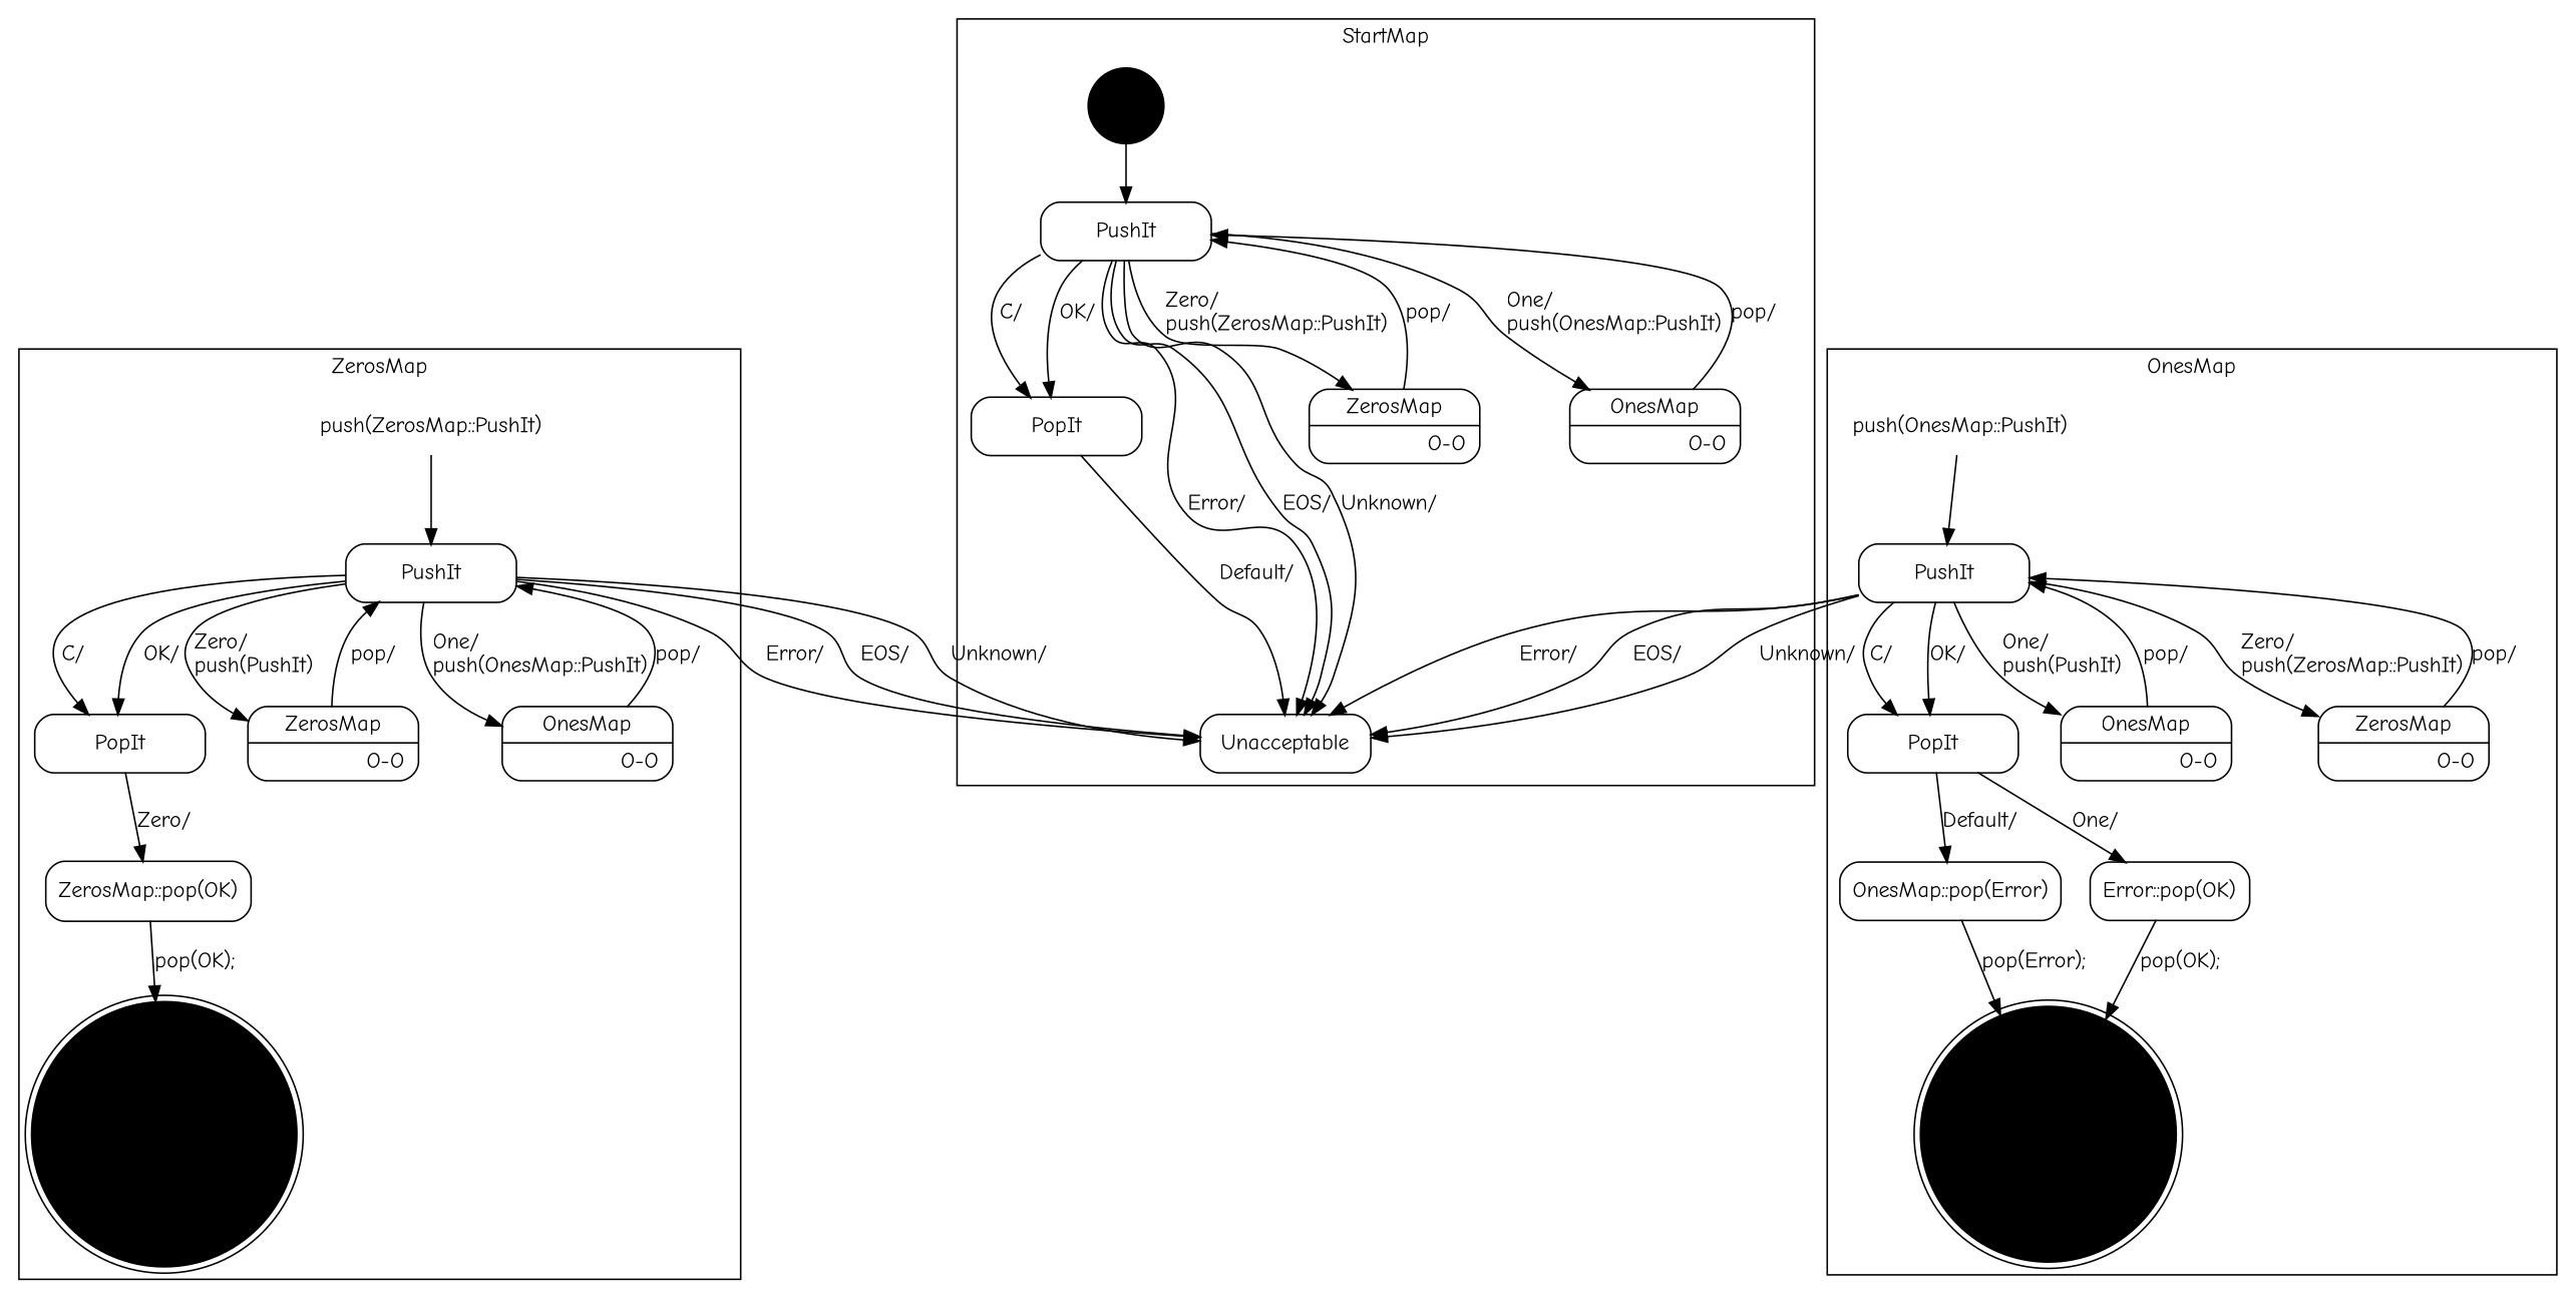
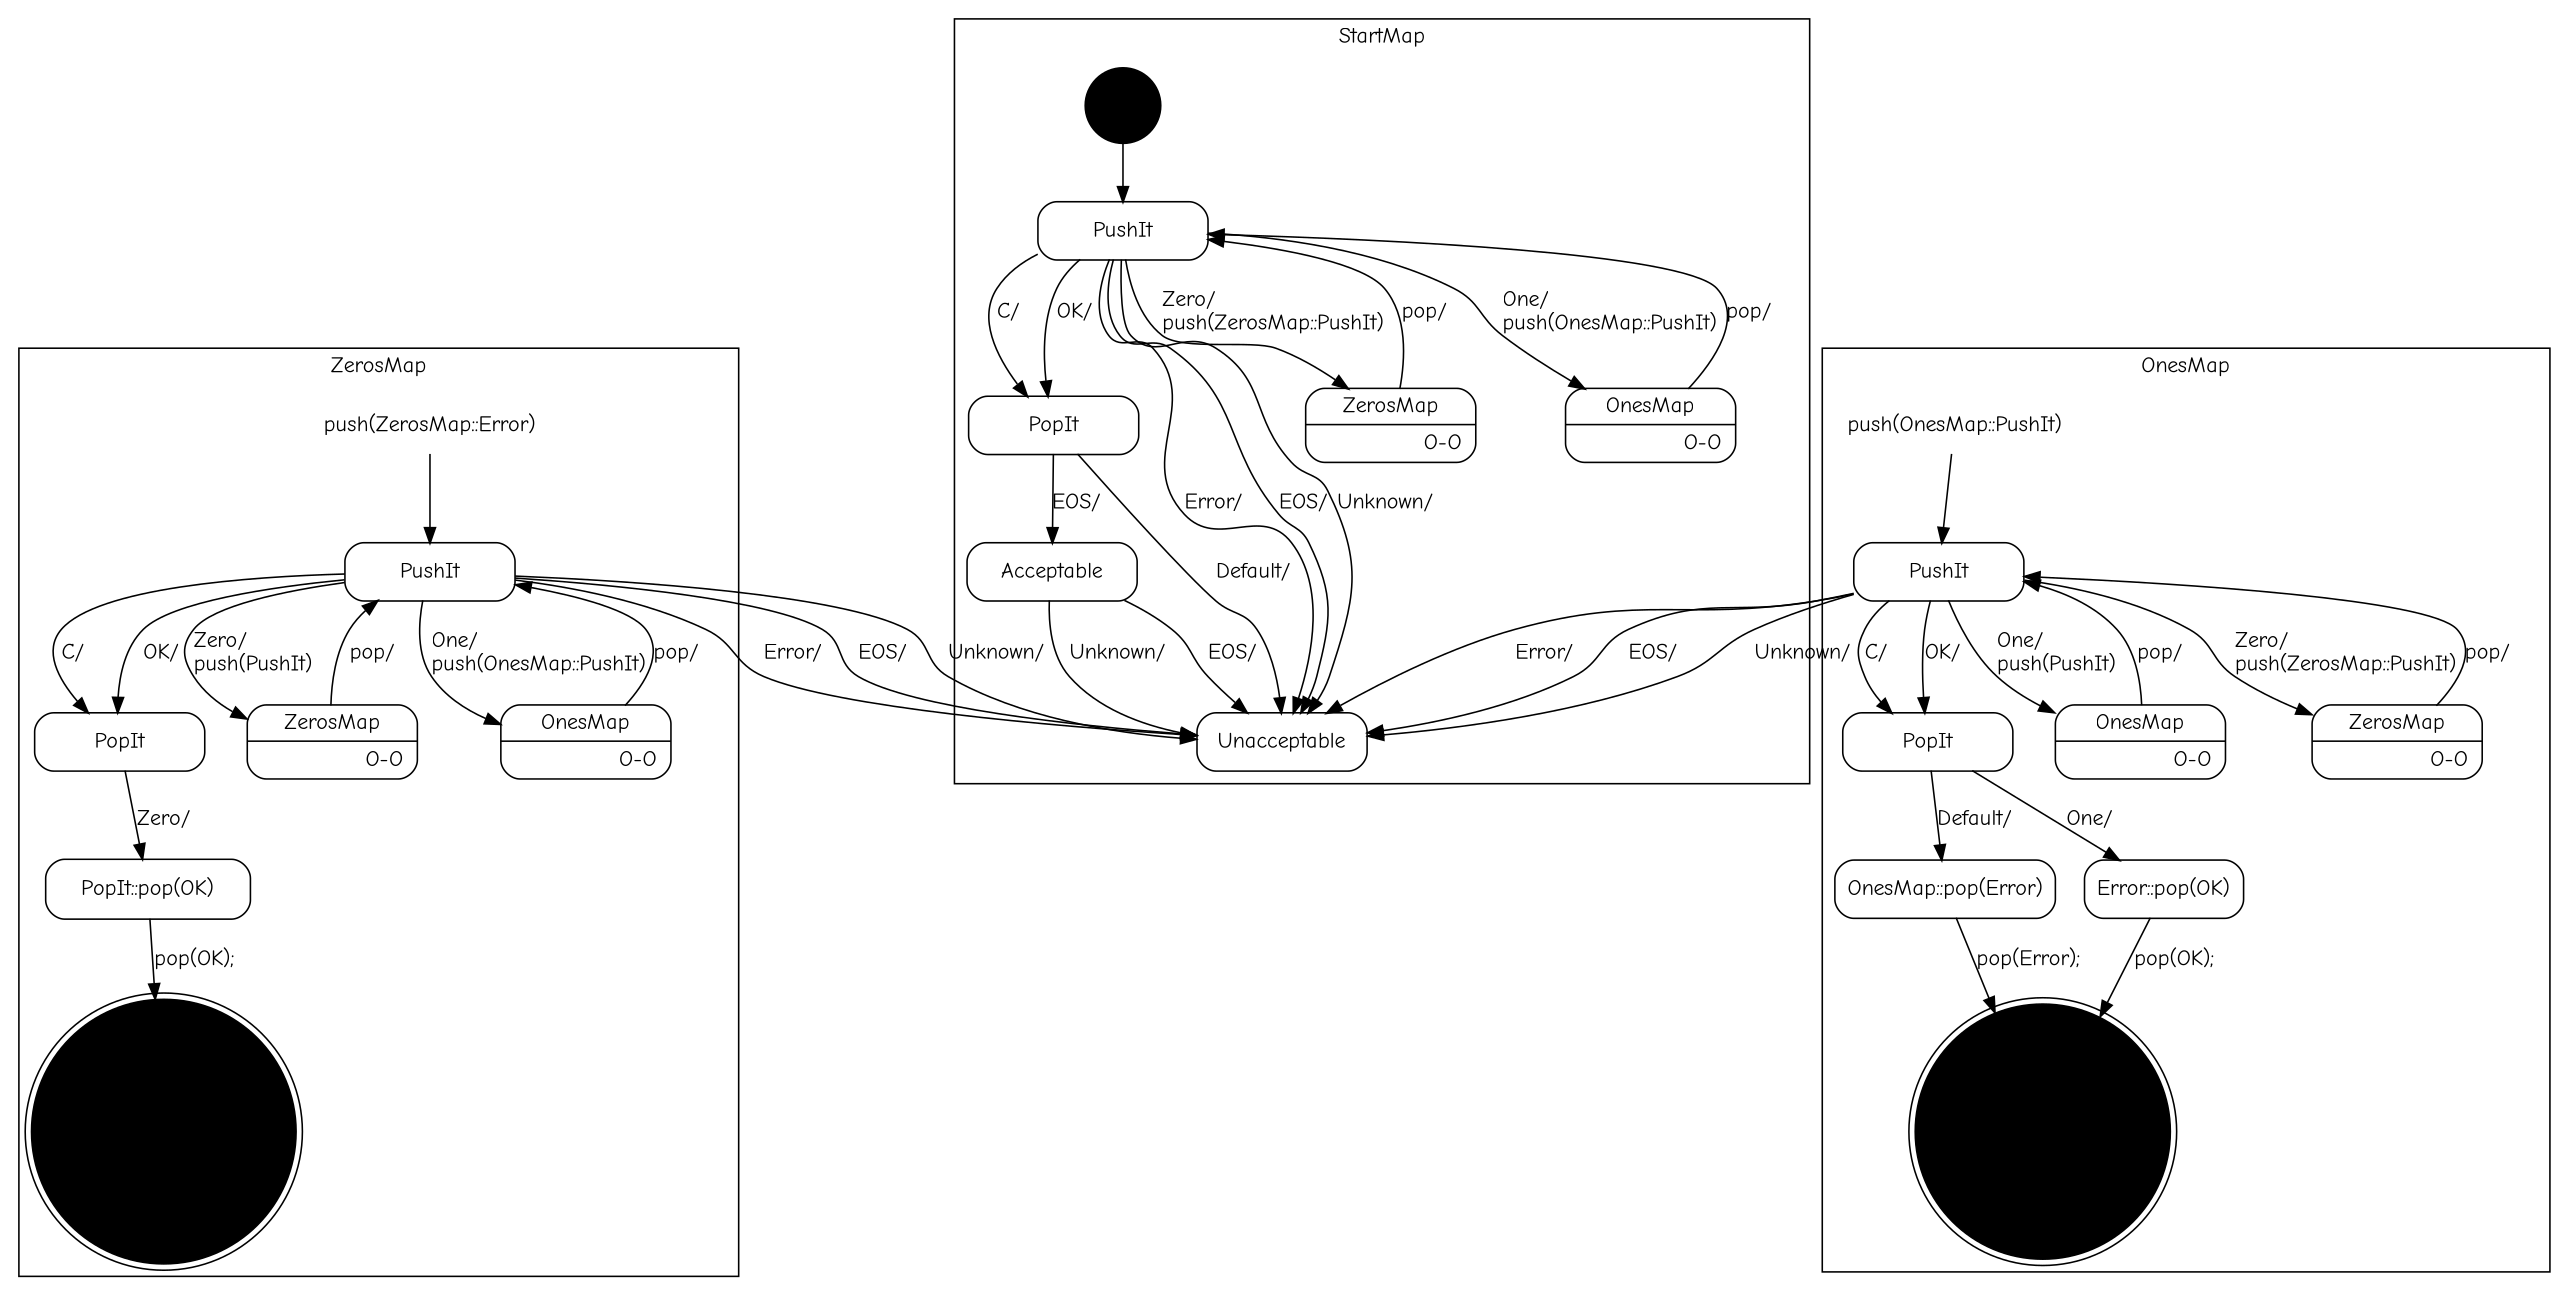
  digraph {
    fontname="Comic Neue"
    node [fontname="Comic Neue" shape=Mrecord]
    edge [fontname="Comic Neue"]
    n1 [label="{PushIt}" width=1.5]
    n2 [label="{PopIt}" width=1.5]
    n3 [label="{Unacceptable}" width=1.5]
    n4 [label="{ZerosMap|O-O\r}" width=1.5]
    n5 [label="{OnesMap|O-O\r}" width=1.5]
+   n6 [label="{Acceptable}" width=1.5]
    "%5" [fillcolor=black shape=circle style=filled width=0.25]
    n8 [label="{PushIt}" width=1.5]
    n9 [label="{PopIt}" width=1.5]
    n10 [label="{ZerosMap|O-O\r}" width=1.5]
    n11 [label="{OnesMap|O-O\r}" width=1.5]
-   "ZerosMap::pop(OK)" [width=1]
+   "ZerosMap::pop(OK)" [width=1 label="PopIt::pop(OK)"]
    "ZerosMap::%end" [fillcolor=black shape=doublecircle style=filled width=0.15]
-   "push(ZerosMap::PushIt)" [shape=plaintext width=1.5]
+   "push(ZerosMap::PushIt)" [shape=plaintext width=1.5 label="push(ZerosMap::Error)"]
    n15 [label="{PushIt}" width=1.5]
    n16 [label="{PopIt}" width=1.5]
    n17 [label="{OnesMap|O-O\r}" width=1.5]
    n18 [label="{ZerosMap|O-O\r}" width=1.5]
    "OnesMap::pop(Error)" [width=1]
    n20 [label="Error::pop(OK)" width=1]
    "OnesMap::%end" [fillcolor=black shape=doublecircle style=filled width=0.15]
    "push(OnesMap::PushIt)" [shape=plaintext width=1.5]
    subgraph cluster_1 {
      label=StartMap
      n1
      n2
      n3
      n4
      n5
+     n6
      "%5"
    }
    subgraph cluster_2 {
      label=ZerosMap
      n8
      n9
      n10
      n11
      "ZerosMap::pop(OK)"
      "ZerosMap::%end"
      "push(ZerosMap::PushIt)"
    }
    subgraph cluster_3 {
      label=OnesMap
      n15
      n16
      n17
      n18
      "OnesMap::pop(Error)"
      n20
      "OnesMap::%end"
      "push(OnesMap::PushIt)"
    }
    n1 -> n2 [label="C/\l"]
    n1 -> n2 [label="OK/\l"]
    n1 -> n3 [label="Error/\l"]
    n1 -> n3 [label="EOS/\l"]
    n1 -> n3 [label="Unknown/\l"]
    n1 -> n4 [label="Zero/\lpush(ZerosMap::PushIt)\l"]
    n1 -> n5 [label="One/\lpush(OnesMap::PushIt)\l"]
    n2 -> n3 [label="Default/\l"]
+   n2 -> n6 [label="EOS/\l"]
    n4 -> n1 [label="pop/"]
    n5 -> n1 [label="pop/"]
+   n6 -> n3 [label="EOS/\l"]
+   n6 -> n3 [label="Unknown/\l"]
    "%5" -> n1
    n8 -> n3 [label="Error/\l"]
    n8 -> n3 [label="EOS/\l"]
    n8 -> n3 [label="Unknown/\l"]
    n8 -> n9 [label="C/\l"]
    n8 -> n9 [label="OK/\l"]
    n8 -> n10 [label="Zero/\lpush(PushIt)\l"]
    n8 -> n11 [label="One/\lpush(OnesMap::PushIt)\l"]
    n9 -> "ZerosMap::pop(OK)" [label="Zero/\l"]
    n10 -> n8 [label="pop/"]
    n11 -> n8 [label="pop/"]
    "ZerosMap::pop(OK)" -> "ZerosMap::%end" [label="pop(OK);\l"]
    "push(ZerosMap::PushIt)" -> n8 [arrowtail=odot]
    n15 -> n3 [label="Error/\l"]
    n15 -> n3 [label="EOS/\l"]
    n15 -> n3 [label="Unknown/\l"]
    n15 -> n16 [label="C/\l"]
    n15 -> n16 [label="OK/\l"]
    n15 -> n17 [label="One/\lpush(PushIt)\l"]
    n15 -> n18 [label="Zero/\lpush(ZerosMap::PushIt)\l"]
    n16 -> "OnesMap::pop(Error)" [label="Default/\l"]
    n16 -> n20 [label="One/\l"]
    n17 -> n15 [label="pop/"]
    n18 -> n15 [label="pop/"]
    "OnesMap::pop(Error)" -> "OnesMap::%end" [label="pop(Error);\l"]
    n20 -> "OnesMap::%end" [label="pop(OK);\l"]
    "push(OnesMap::PushIt)" -> n15 [arrowtail=odot]
  }
